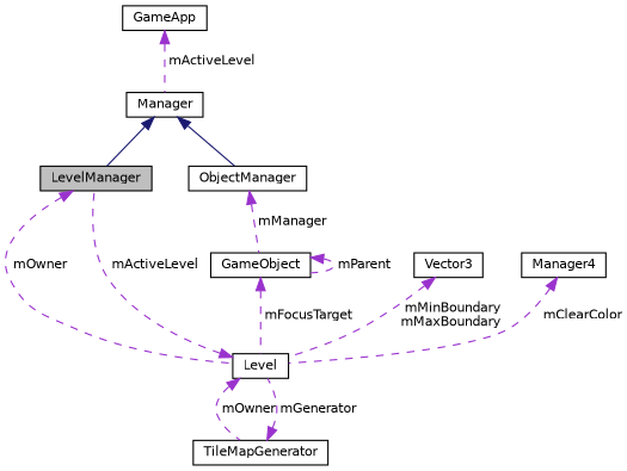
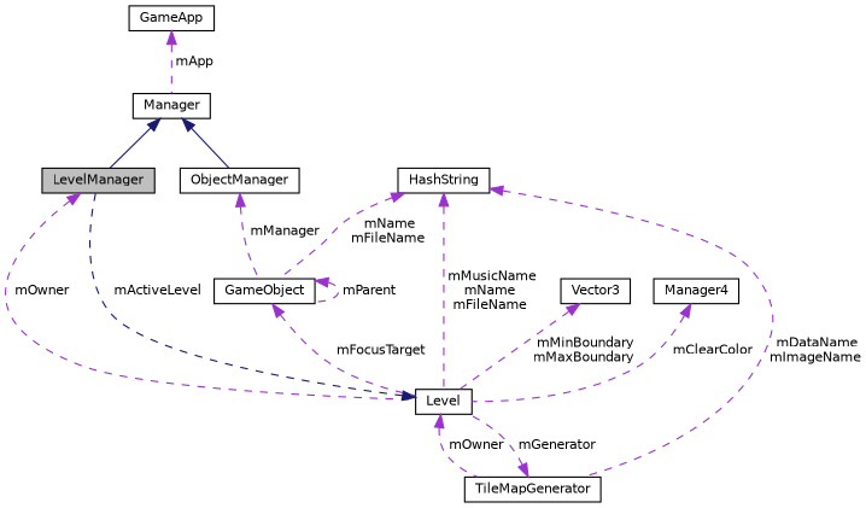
  digraph {
    node [color=black fillcolor=white fontname=Helvetica fontsize=10 shape=record style=filled]
    edge [color=darkorchid3 dir=back fontname=Helvetica fontsize=10 labelfontname=Helvetica labelfontsize=10 style=dashed]
    n1 [fillcolor=grey75 fontcolor=black height=0.2 label=LevelManager width=0.4]
    n2 [height=0.2 label=Level width=0.4]
    n3 [height=0.2 label=TileMapGenerator width=0.4]
    n4 [height=0.2 label=Manager width=0.4]
    n5 [height=0.2 label=ObjectManager width=0.4]
    n6 [height=0.2 label=GameObject width=0.4]
    n7 [height=0.2 label=GameApp width=0.4]
+   n8 [height=0.2 label=HashString width=0.4]
    n9 [height=0.2 label=Vector3 width=0.4]
    n10 [height=0.2 label=Manager4 width=0.4]
    n1 -> n2 [label=" mOwner"]
-   n2 -> n1 [label=" mActiveLevel"]
+   n2 -> n1 [color=midnightblue label=" mActiveLevel"]
    n2 -> n3 [label=" mOwner"]
    n3 -> n2 [label=" mGenerator"]
    n4 -> n1 [color=midnightblue style=solid]
    n4 -> n5 [color=midnightblue style=solid]
    n5 -> n6 [label=" mManager"]
    n6 -> n2 [label=" mFocusTarget"]
    n6 -> n6 [label=" mParent"]
-   n7 -> n4 [label=" mActiveLevel"]
+   n7 -> n4 [label=" mApp"]
+   n8 -> n2 [label=" mMusicName\nmName\nmFileName"]
+   n8 -> n3 [label=" mDataName\nmImageName"]
+   n8 -> n6 [label=" mName\nmFileName"]
    n9 -> n2 [label=" mMinBoundary\nmMaxBoundary"]
    n10 -> n2 [label=" mClearColor"]
  }
